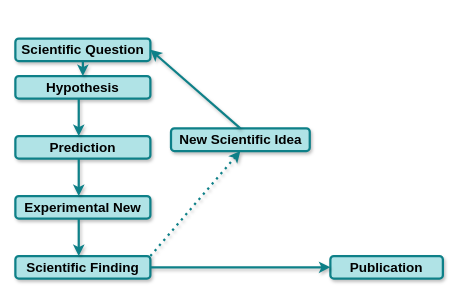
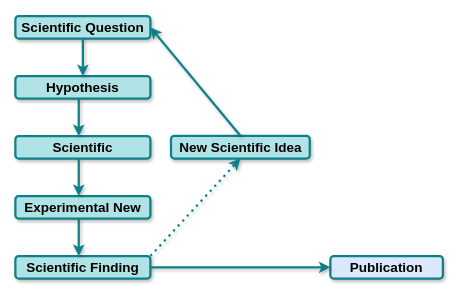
  <mxCell id="0" />
  <mxCell id="1" parent="0" />
- <mxCell id="2" value="Scientific Question" style="rounded=1;whiteSpace=wrap;html=1;fillColor=#b0e3e6;strokeColor=#0e8088;strokeWidth=3;shadow=1;comic=0;fontSize=18;fontStyle=1" parent="1" vertex="1"><mxGeometry x="20" y="50.71" width="180" height="30" as="geometry" /></mxCell>
+ <mxCell id="2" value="Scientific Question" style="rounded=1;whiteSpace=wrap;html=1;fillColor=#b0e3e6;strokeColor=#0e8088;strokeWidth=3;shadow=1;comic=0;fontSize=18;fontStyle=1" parent="1" vertex="1"><mxGeometry x="20" y="20.71" width="180" height="30" as="geometry" /></mxCell>
  <mxCell id="3" value="&lt;div style=&quot;font-size: 18px;&quot;&gt;Hypothesis&lt;/div&gt;" style="rounded=1;whiteSpace=wrap;html=1;fillColor=#b0e3e6;strokeColor=#0e8088;strokeWidth=3;shadow=1;comic=0;fontSize=18;fontStyle=1" parent="1" vertex="1"><mxGeometry x="20" y="100.71" width="180" height="30" as="geometry" /></mxCell>
- <mxCell id="4" value="Prediction" style="rounded=1;whiteSpace=wrap;html=1;fillColor=#b0e3e6;strokeColor=#0e8088;strokeWidth=3;shadow=1;comic=0;fontSize=18;fontStyle=1" parent="1" vertex="1"><mxGeometry x="20" y="180.71" width="180" height="30" as="geometry" /></mxCell>
+ <mxCell id="4" value="Scientific" style="rounded=1;whiteSpace=wrap;html=1;fillColor=#b0e3e6;strokeColor=#0e8088;strokeWidth=3;shadow=1;comic=0;fontSize=18;fontStyle=1" parent="1" vertex="1"><mxGeometry x="20" y="180.71" width="180" height="30" as="geometry" /></mxCell>
  <mxCell id="5" value="Experimental New" style="rounded=1;whiteSpace=wrap;html=1;fillColor=#b0e3e6;strokeColor=#0e8088;strokeWidth=3;shadow=1;comic=0;fontSize=18;fontStyle=1" parent="1" vertex="1"><mxGeometry x="20" y="260.71" width="180" height="30" as="geometry" /></mxCell>
  <mxCell id="6" value="Scientific Finding" style="rounded=1;whiteSpace=wrap;html=1;fillColor=#b0e3e6;strokeColor=#0e8088;strokeWidth=3;shadow=1;comic=0;fontSize=18;fontStyle=1" parent="1" vertex="1"><mxGeometry x="20" y="340.71" width="180" height="30" as="geometry" /></mxCell>
- <mxCell id="7" value="Publication" style="rounded=1;whiteSpace=wrap;html=1;fillColor=#b0e3e6;strokeColor=#0e8088;strokeWidth=3;shadow=1;comic=0;fontSize=18;fontStyle=1" parent="1" vertex="1"><mxGeometry x="440" y="340.71" width="150" height="30" as="geometry" /></mxCell>
- <mxCell id="8" value="New Scientific Idea" style="rounded=1;fillColor=#b0e3e6;strokeColor=#0e8088;strokeWidth=3;shadow=1;comic=0;fontSize=18;fontStyle=1;html=1;" parent="1" vertex="1"><mxGeometry x="227.5" y="170.42" width="185" height="30.29" as="geometry" /></mxCell>
+ <mxCell id="7" value="Publication" style="rounded=1;whiteSpace=wrap;html=1;fillColor=#dae8fc;strokeColor=#0e8088;strokeWidth=3;shadow=1;comic=0;fontSize=18;fontStyle=1;" parent="1" vertex="1"><mxGeometry x="440" y="340.71" width="150" height="30" as="geometry" /></mxCell>
+ <mxCell id="8" value="New Scientific Idea" style="rounded=1;fillColor=#b0e3e6;strokeColor=#0e8088;strokeWidth=3;shadow=1;comic=0;fontSize=18;fontStyle=1;html=1;" parent="1" vertex="1"><mxGeometry x="227.5" y="180.42" width="185" height="30.29" as="geometry" /></mxCell>
  <mxCell id="9" value="" style="endArrow=classic;html=1;exitX=0.5;exitY=1;exitDx=0;exitDy=0;entryX=0.5;entryY=0;entryDx=0;entryDy=0;fillColor=#b0e3e6;strokeColor=#0e8088;strokeWidth=3;shadow=1;comic=0;fontSize=18;fontStyle=1" parent="1" source="2" target="3" edge="1"><mxGeometry width="50" height="50" relative="1" as="geometry"><mxPoint x="-440" y="440.71" as="sourcePoint" /><mxPoint x="-390" y="390.71" as="targetPoint" /></mxGeometry></mxCell>
  <mxCell id="10" value="" style="endArrow=classic;html=1;exitX=0.5;exitY=1;exitDx=0;exitDy=0;entryX=0.5;entryY=0;entryDx=0;entryDy=0;fillColor=#b0e3e6;strokeColor=#0e8088;strokeWidth=3;shadow=1;comic=0;fontSize=18;fontStyle=1" parent="1" edge="1"><mxGeometry width="50" height="50" relative="1" as="geometry"><mxPoint x="104.5" y="130.71" as="sourcePoint" /><mxPoint x="104.5" y="180.71" as="targetPoint" /></mxGeometry></mxCell>
  <mxCell id="11" value="" style="endArrow=classic;html=1;exitX=0.5;exitY=1;exitDx=0;exitDy=0;entryX=0.5;entryY=0;entryDx=0;entryDy=0;fillColor=#b0e3e6;strokeColor=#0e8088;strokeWidth=3;shadow=1;comic=0;fontSize=18;fontStyle=1" parent="1" edge="1"><mxGeometry width="50" height="50" relative="1" as="geometry"><mxPoint x="104.5" y="210.71" as="sourcePoint" /><mxPoint x="104.5" y="260.71" as="targetPoint" /></mxGeometry></mxCell>
  <mxCell id="12" value="" style="endArrow=classic;html=1;exitX=0.5;exitY=1;exitDx=0;exitDy=0;entryX=0.5;entryY=0;entryDx=0;entryDy=0;fillColor=#b0e3e6;strokeColor=#0e8088;strokeWidth=3;shadow=1;comic=0;fontSize=18;fontStyle=1" parent="1" edge="1"><mxGeometry width="50" height="50" relative="1" as="geometry"><mxPoint x="104.5" y="290.71" as="sourcePoint" /><mxPoint x="104.5" y="340.71" as="targetPoint" /></mxGeometry></mxCell>
  <mxCell id="13" value="" style="endArrow=classic;html=1;exitX=1;exitY=0;exitDx=0;exitDy=0;entryX=0.5;entryY=1;entryDx=0;entryDy=0;dashed=1;dashPattern=1 2;fillColor=#b0e3e6;strokeColor=#0e8088;strokeWidth=3;shadow=1;comic=0;" parent="1" source="6" target="8" edge="1"><mxGeometry width="50" height="50" relative="1" as="geometry"><mxPoint x="155" y="100.71" as="sourcePoint" /><mxPoint x="155" y="150.71" as="targetPoint" /></mxGeometry></mxCell>
  <mxCell id="14" value="" style="endArrow=classic;html=1;exitX=0.5;exitY=0;exitDx=0;exitDy=0;entryX=1;entryY=0.5;entryDx=0;entryDy=0;fillColor=#b0e3e6;strokeColor=#0e8088;strokeWidth=3;shadow=1;comic=0;fontSize=18;fontStyle=1" parent="1" source="8" target="2" edge="1"><mxGeometry width="50" height="50" relative="1" as="geometry"><mxPoint x="560" y="110.71" as="sourcePoint" /><mxPoint x="320" y="130.71" as="targetPoint" /></mxGeometry></mxCell>
  <mxCell id="15" value="" style="endArrow=classic;html=1;fillColor=#b0e3e6;strokeColor=#0e8088;exitX=1;exitY=0.5;exitDx=0;exitDy=0;strokeWidth=3;shadow=1;comic=0;" parent="1" source="6" edge="1"><mxGeometry width="50" height="50" relative="1" as="geometry"><mxPoint x="40" y="355.71" as="sourcePoint" /><mxPoint x="440" y="355.71" as="targetPoint" /></mxGeometry></mxCell>
